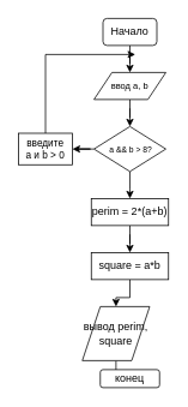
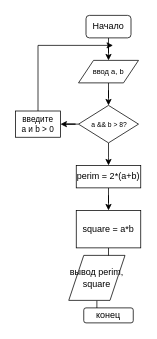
  <mxCell id="0" />
  <mxCell id="1" parent="0" />
  <mxCell id="2" style="edgeStyle=orthogonalEdgeStyle;rounded=0;orthogonalLoop=1;jettySize=auto;html=1;entryX=0.5;entryY=0;entryDx=0;entryDy=0;" edge="1" parent="1" source="3" target="5"><mxGeometry relative="1" as="geometry" /></mxCell>
  <mxCell id="3" value="Начало" style="rounded=1;whiteSpace=wrap;html=1;" vertex="1" parent="1"><mxGeometry x="114" y="20" width="60" height="30" as="geometry" /></mxCell>
  <mxCell id="4" style="edgeStyle=orthogonalEdgeStyle;rounded=0;orthogonalLoop=1;jettySize=auto;html=1;entryX=0.5;entryY=0;entryDx=0;entryDy=0;" edge="1" parent="1" source="5" target="8"><mxGeometry relative="1" as="geometry" /></mxCell>
  <mxCell id="5" value="&lt;font style=&quot;font-size: 10px;&quot;&gt;ввод a, b&lt;/font&gt;" style="shape=parallelogram;perimeter=parallelogramPerimeter;whiteSpace=wrap;html=1;fixedSize=1;" vertex="1" parent="1"><mxGeometry x="104" y="80" width="80" height="30" as="geometry" /></mxCell>
  <mxCell id="6" style="edgeStyle=orthogonalEdgeStyle;rounded=0;orthogonalLoop=1;jettySize=auto;html=1;entryX=1;entryY=0.5;entryDx=0;entryDy=0;" edge="1" parent="1" source="8" target="10"><mxGeometry relative="1" as="geometry" /></mxCell>
  <mxCell id="7" style="edgeStyle=orthogonalEdgeStyle;rounded=0;orthogonalLoop=1;jettySize=auto;html=1;" edge="1" parent="1" source="8"><mxGeometry relative="1" as="geometry"><mxPoint x="144" y="220" as="targetPoint" /></mxGeometry></mxCell>
  <mxCell id="8" value="&lt;font style=&quot;font-size: 9px;&quot;&gt;&amp;nbsp;a &amp;amp;&amp;amp; b &amp;gt; 8?&lt;/font&gt;" style="rhombus;whiteSpace=wrap;html=1;" vertex="1" parent="1"><mxGeometry x="104" y="140" width="80" height="50" as="geometry" /></mxCell>
  <mxCell id="9" style="edgeStyle=orthogonalEdgeStyle;rounded=0;orthogonalLoop=1;jettySize=auto;html=1;" edge="1" parent="1" source="10"><mxGeometry relative="1" as="geometry"><mxPoint x="150" y="60" as="targetPoint" /><Array as="points"><mxPoint x="50" y="60" /></Array></mxGeometry></mxCell>
  <mxCell id="10" value="&lt;font style=&quot;font-size: 11px;&quot;&gt;введите&lt;/font&gt;&lt;div style=&quot;font-size: 11px;&quot;&gt;&lt;font style=&quot;font-size: 11px;&quot;&gt;a и b &amp;gt; 0&lt;/font&gt;&lt;/div&gt;" style="rounded=0;whiteSpace=wrap;html=1;" vertex="1" parent="1"><mxGeometry x="20" y="147.5" width="60" height="35" as="geometry" /></mxCell>
  <mxCell id="11" style="edgeStyle=orthogonalEdgeStyle;rounded=0;orthogonalLoop=1;jettySize=auto;html=1;" edge="1" parent="1" source="12" target="14"><mxGeometry relative="1" as="geometry"><mxPoint x="144" y="280" as="targetPoint" /></mxGeometry></mxCell>
  <mxCell id="12" value="perim = 2*(a+b)" style="rounded=0;whiteSpace=wrap;html=1;" vertex="1" parent="1"><mxGeometry x="101" y="220" width="86" height="30" as="geometry" /></mxCell>
  <mxCell id="13" style="edgeStyle=orthogonalEdgeStyle;rounded=0;orthogonalLoop=1;jettySize=auto;html=1;entryX=0.5;entryY=0;entryDx=0;entryDy=0;" edge="1" parent="1" source="14" target="16"><mxGeometry relative="1" as="geometry" /></mxCell>
- <mxCell id="14" value="square = a*b" style="rounded=0;whiteSpace=wrap;html=1;" vertex="1" parent="1"><mxGeometry x="101" y="280" width="86" height="30" as="geometry" /></mxCell>
+ <mxCell id="14" value="square = a*b" style="rounded=0;whiteSpace=wrap;html=1;" vertex="1" parent="1"><mxGeometry x="101" y="280" width="86" height="50" as="geometry" /></mxCell>
  <mxCell id="15" style="edgeStyle=orthogonalEdgeStyle;rounded=0;orthogonalLoop=1;jettySize=auto;html=1;" edge="1" parent="1" source="16" target="17"><mxGeometry relative="1" as="geometry"><mxPoint x="144" y="410" as="targetPoint" /></mxGeometry></mxCell>
  <mxCell id="16" value="вывод perim,&lt;div&gt;square&lt;/div&gt;" style="shape=parallelogram;perimeter=parallelogramPerimeter;whiteSpace=wrap;html=1;fixedSize=1;" vertex="1" parent="1"><mxGeometry x="91" y="340" width="75" height="60" as="geometry" /></mxCell>
  <mxCell id="17" value="конец" style="rounded=1;whiteSpace=wrap;html=1;" vertex="1" parent="1"><mxGeometry x="111" y="410" width="66" height="20" as="geometry" /></mxCell>
